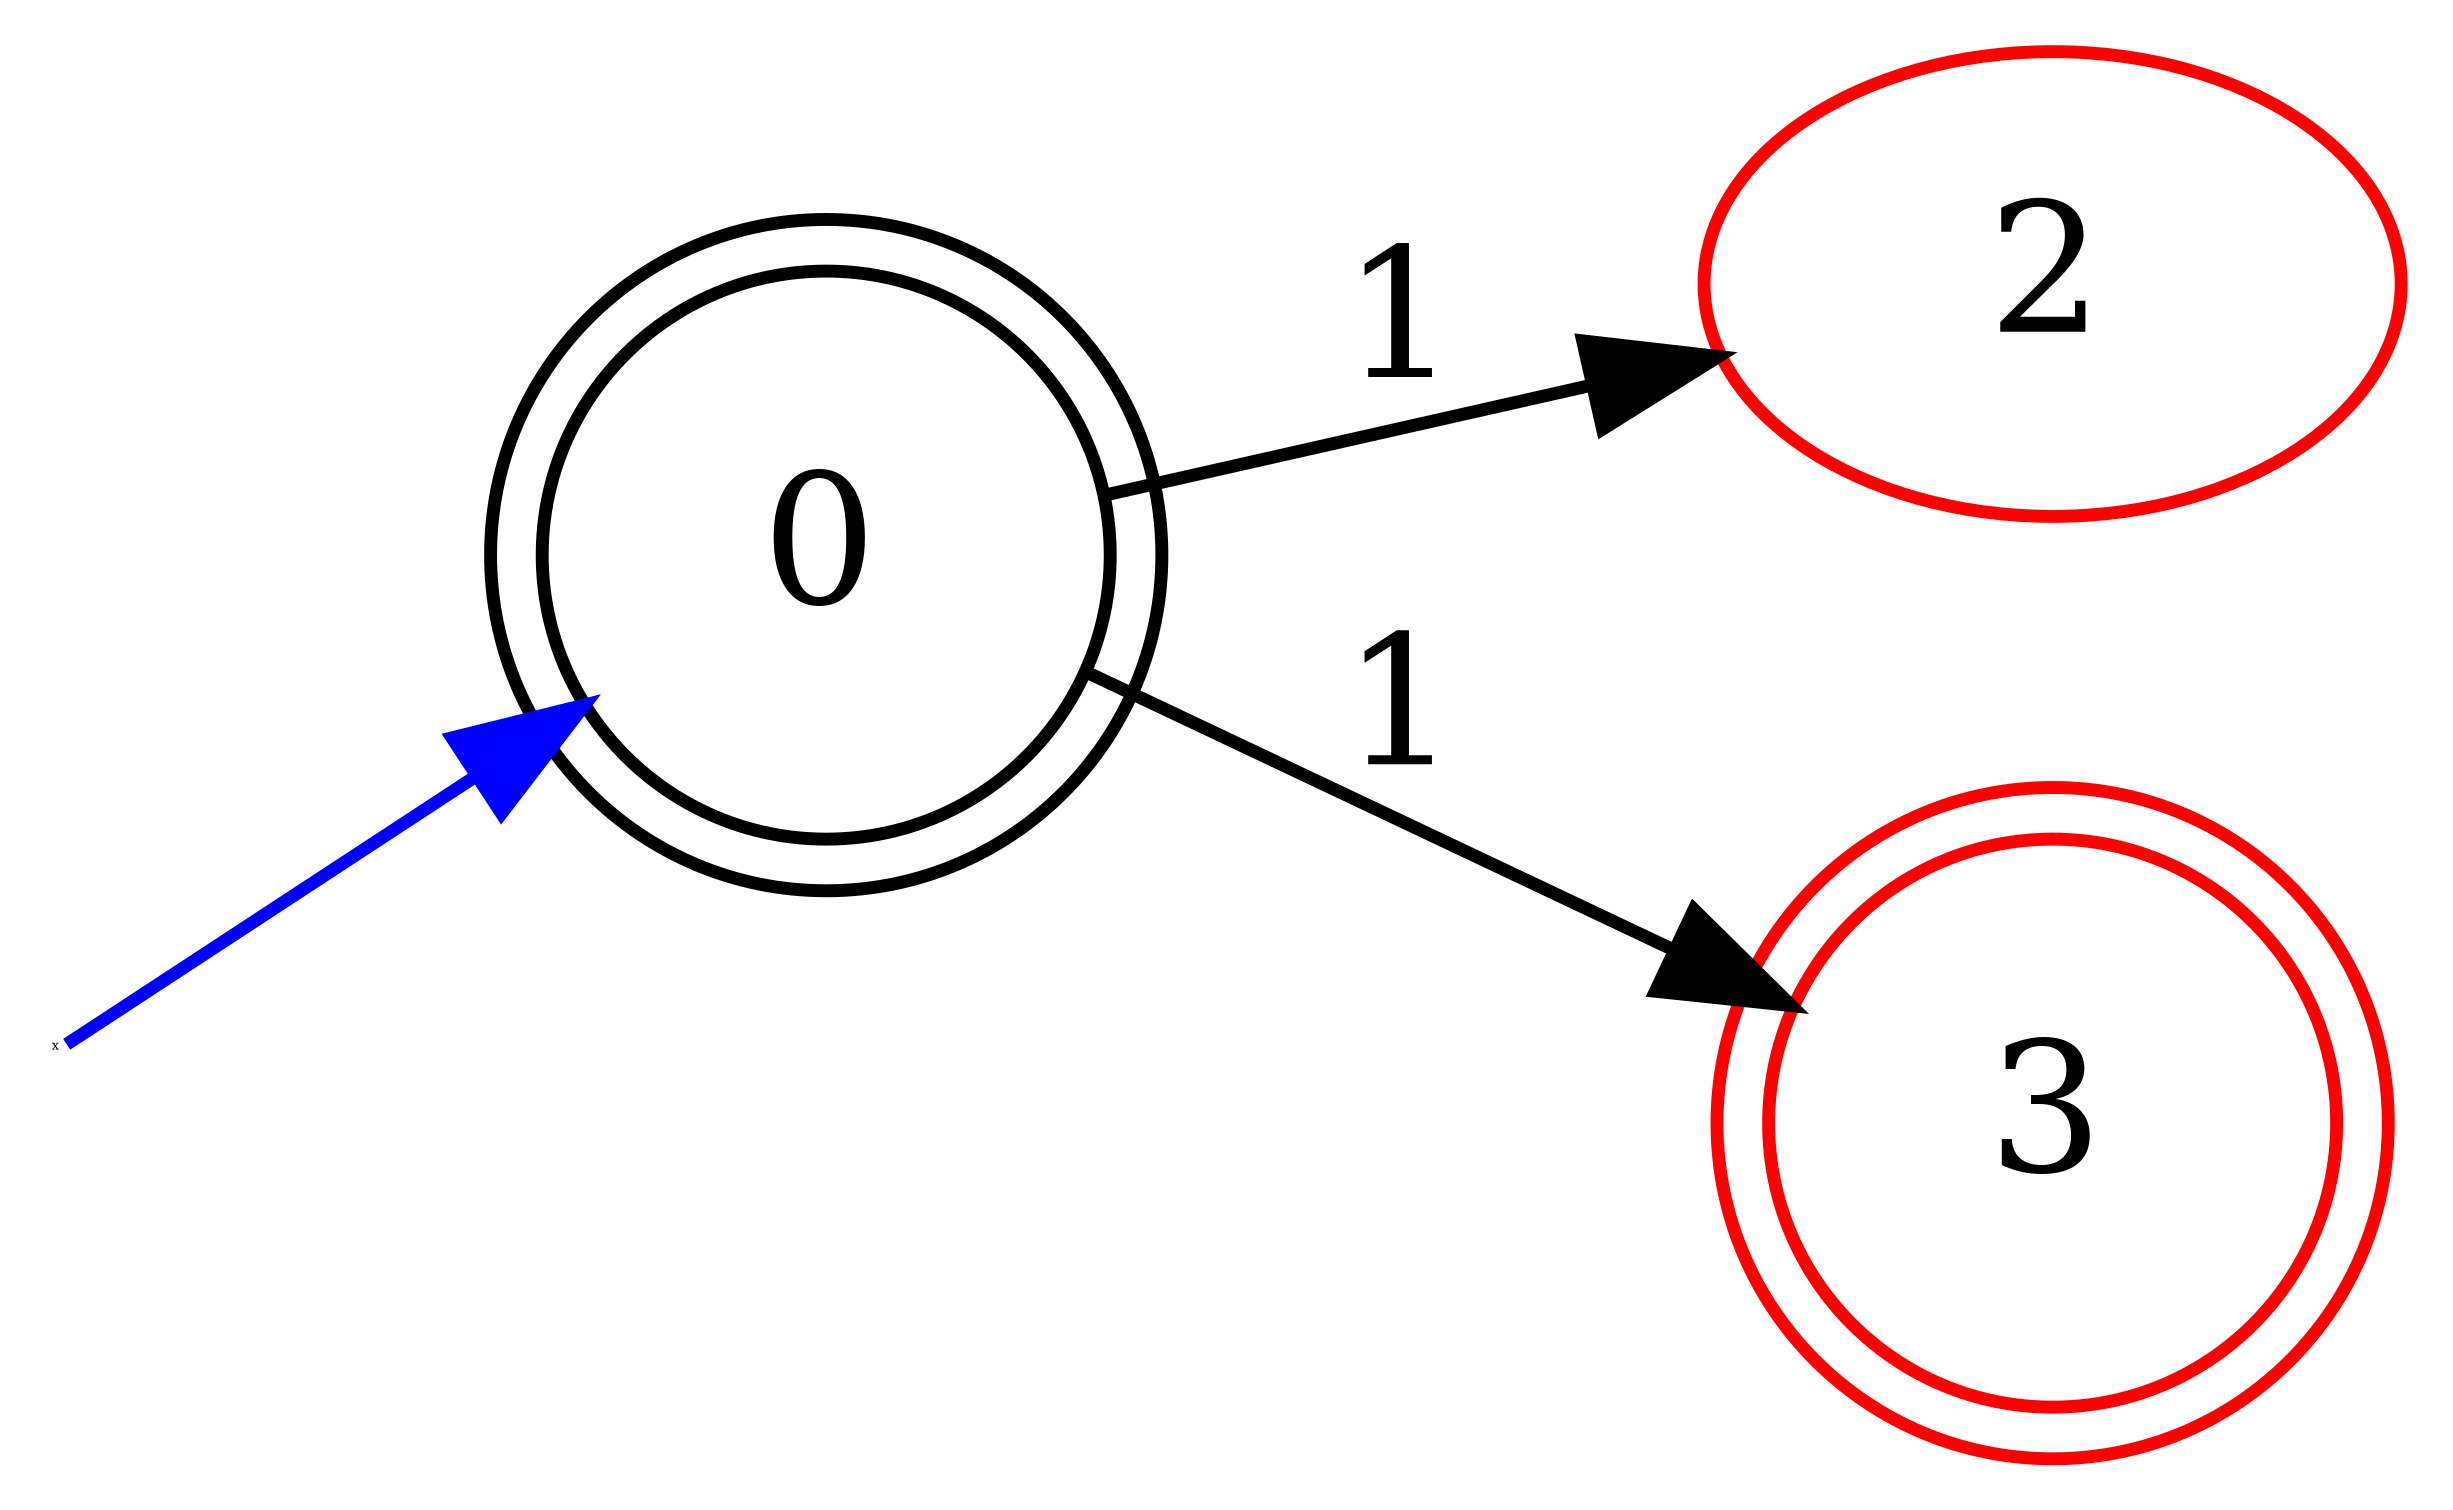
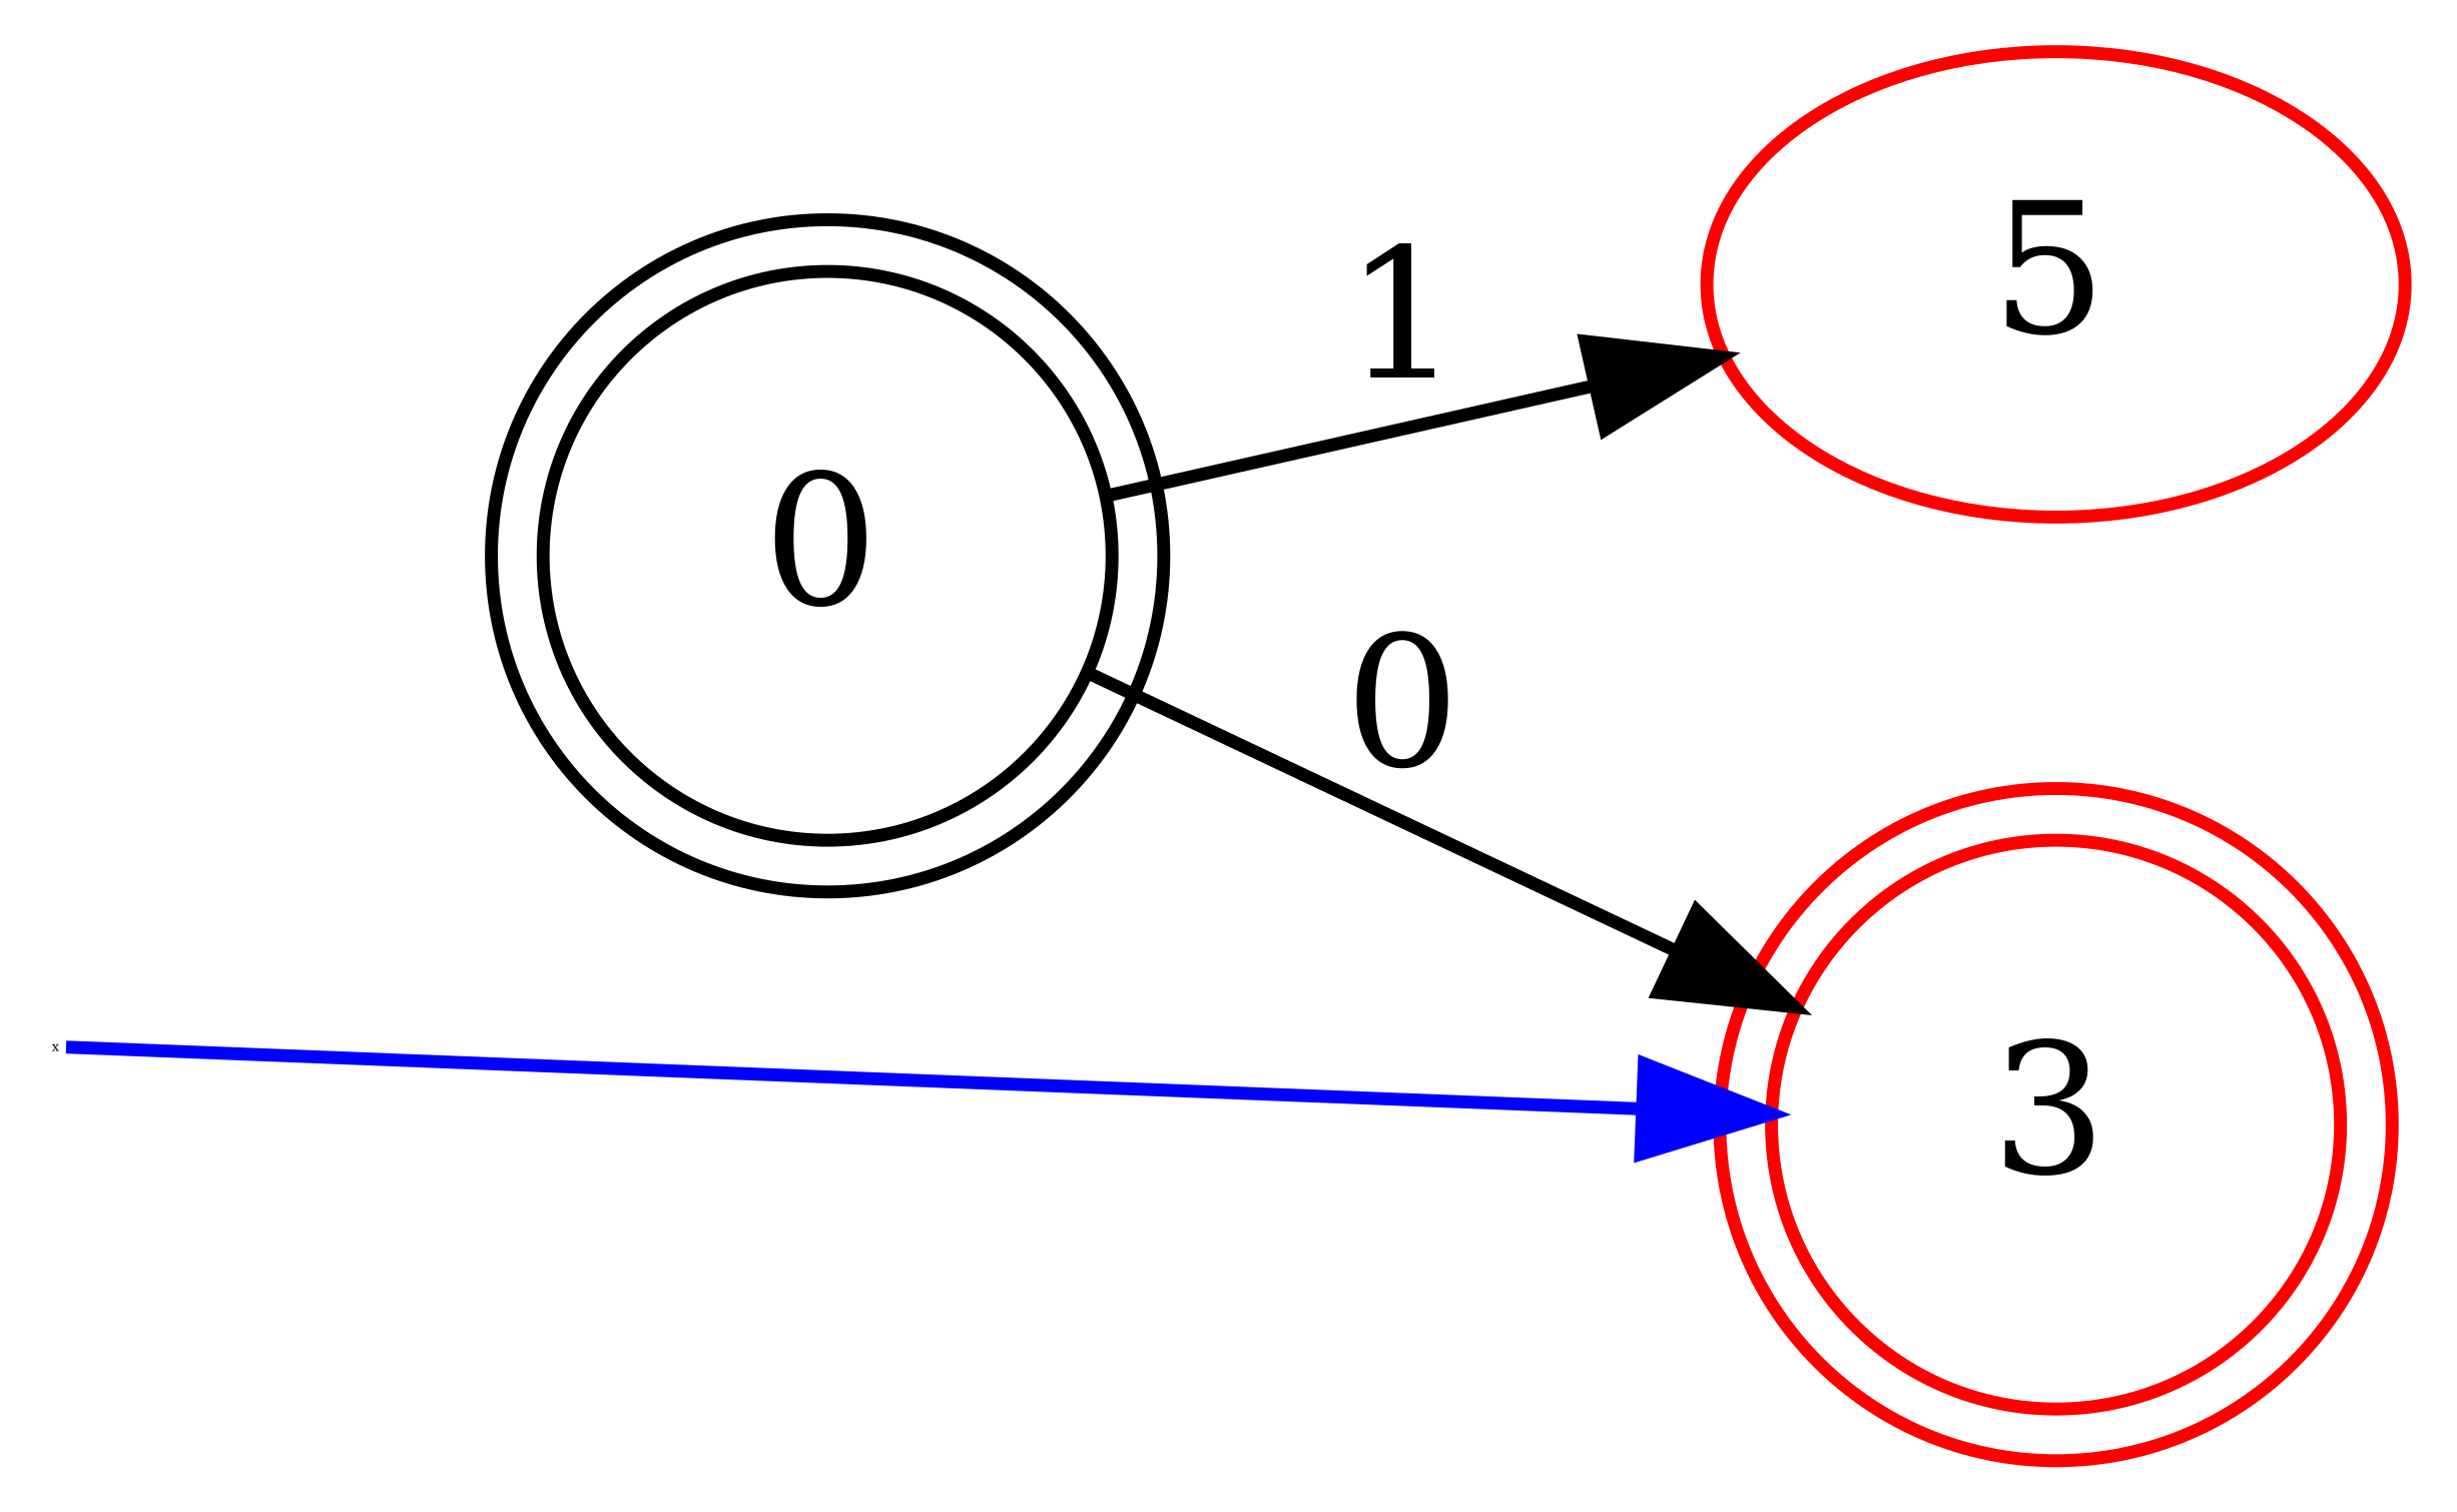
  digraph {
    rankdir=LR
    node [shape=doublecircle]
    x [fontsize=1 margin=0 shape=none width=0.01]
    0
    n3 [color=red label=3]
-   2 [color=red shape=""]
-   x -> 0 [color=blue]
-   0 -> n3 [label=1]
+   2 [color=red label=5 shape=""]
+   x -> n3 [color=blue]
+   0 -> n3 [label=0]
    0 -> 2 [label=1]
  }
